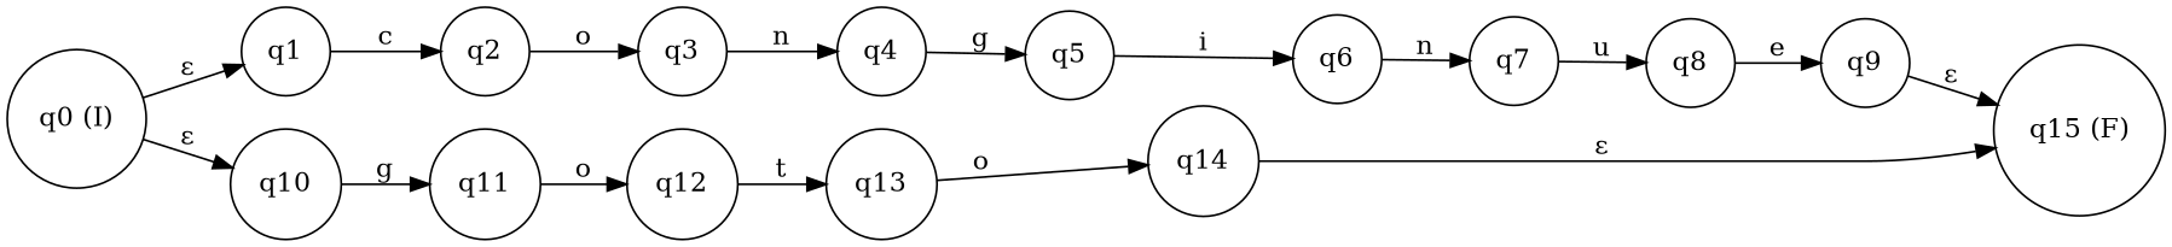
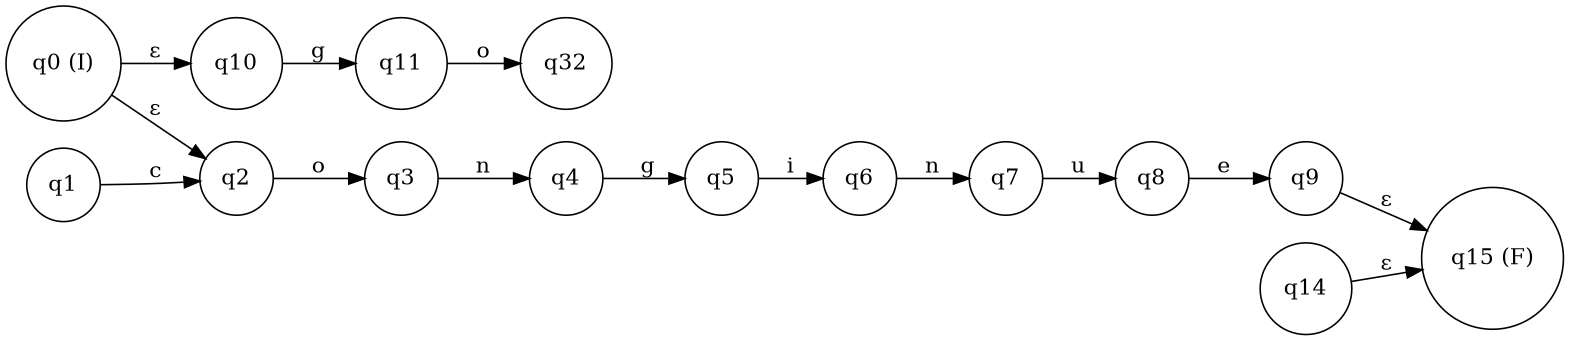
  digraph {
    rankdir=LR
    node [shape=circle]
    n1 [label="q0 (I)"]
    n2 [label=q1]
    n3 [label=q10]
    n4 [label=q2]
    n5 [label=q11]
    n6 [label=q3]
    n7 [label=q4]
    n8 [label=q5]
    n9 [label=q6]
    n10 [label=q7]
    n11 [label=q8]
    n12 [label=q9]
    n13 [label="q15 (F)"]
-   n14 [label=q12]
-   n15 [label=q13]
+   n14 [label=q32]
    n16 [label=q14]
-   n1 -> n2 [label="ε"]
+   n1 -> n4 [label="ε"]
    n1 -> n3 [label="ε"]
    n2 -> n4 [label=c]
    n3 -> n5 [label=g]
    n4 -> n6 [label=o]
    n5 -> n14 [label=o]
    n6 -> n7 [label=n]
    n7 -> n8 [label=g]
    n8 -> n9 [label=i]
    n9 -> n10 [label=n]
    n10 -> n11 [label=u]
    n11 -> n12 [label=e]
    n12 -> n13 [label="ε"]
-   n14 -> n15 [label=t]
-   n15 -> n16 [label=o]
    n16 -> n13 [label="ε"]
  }
